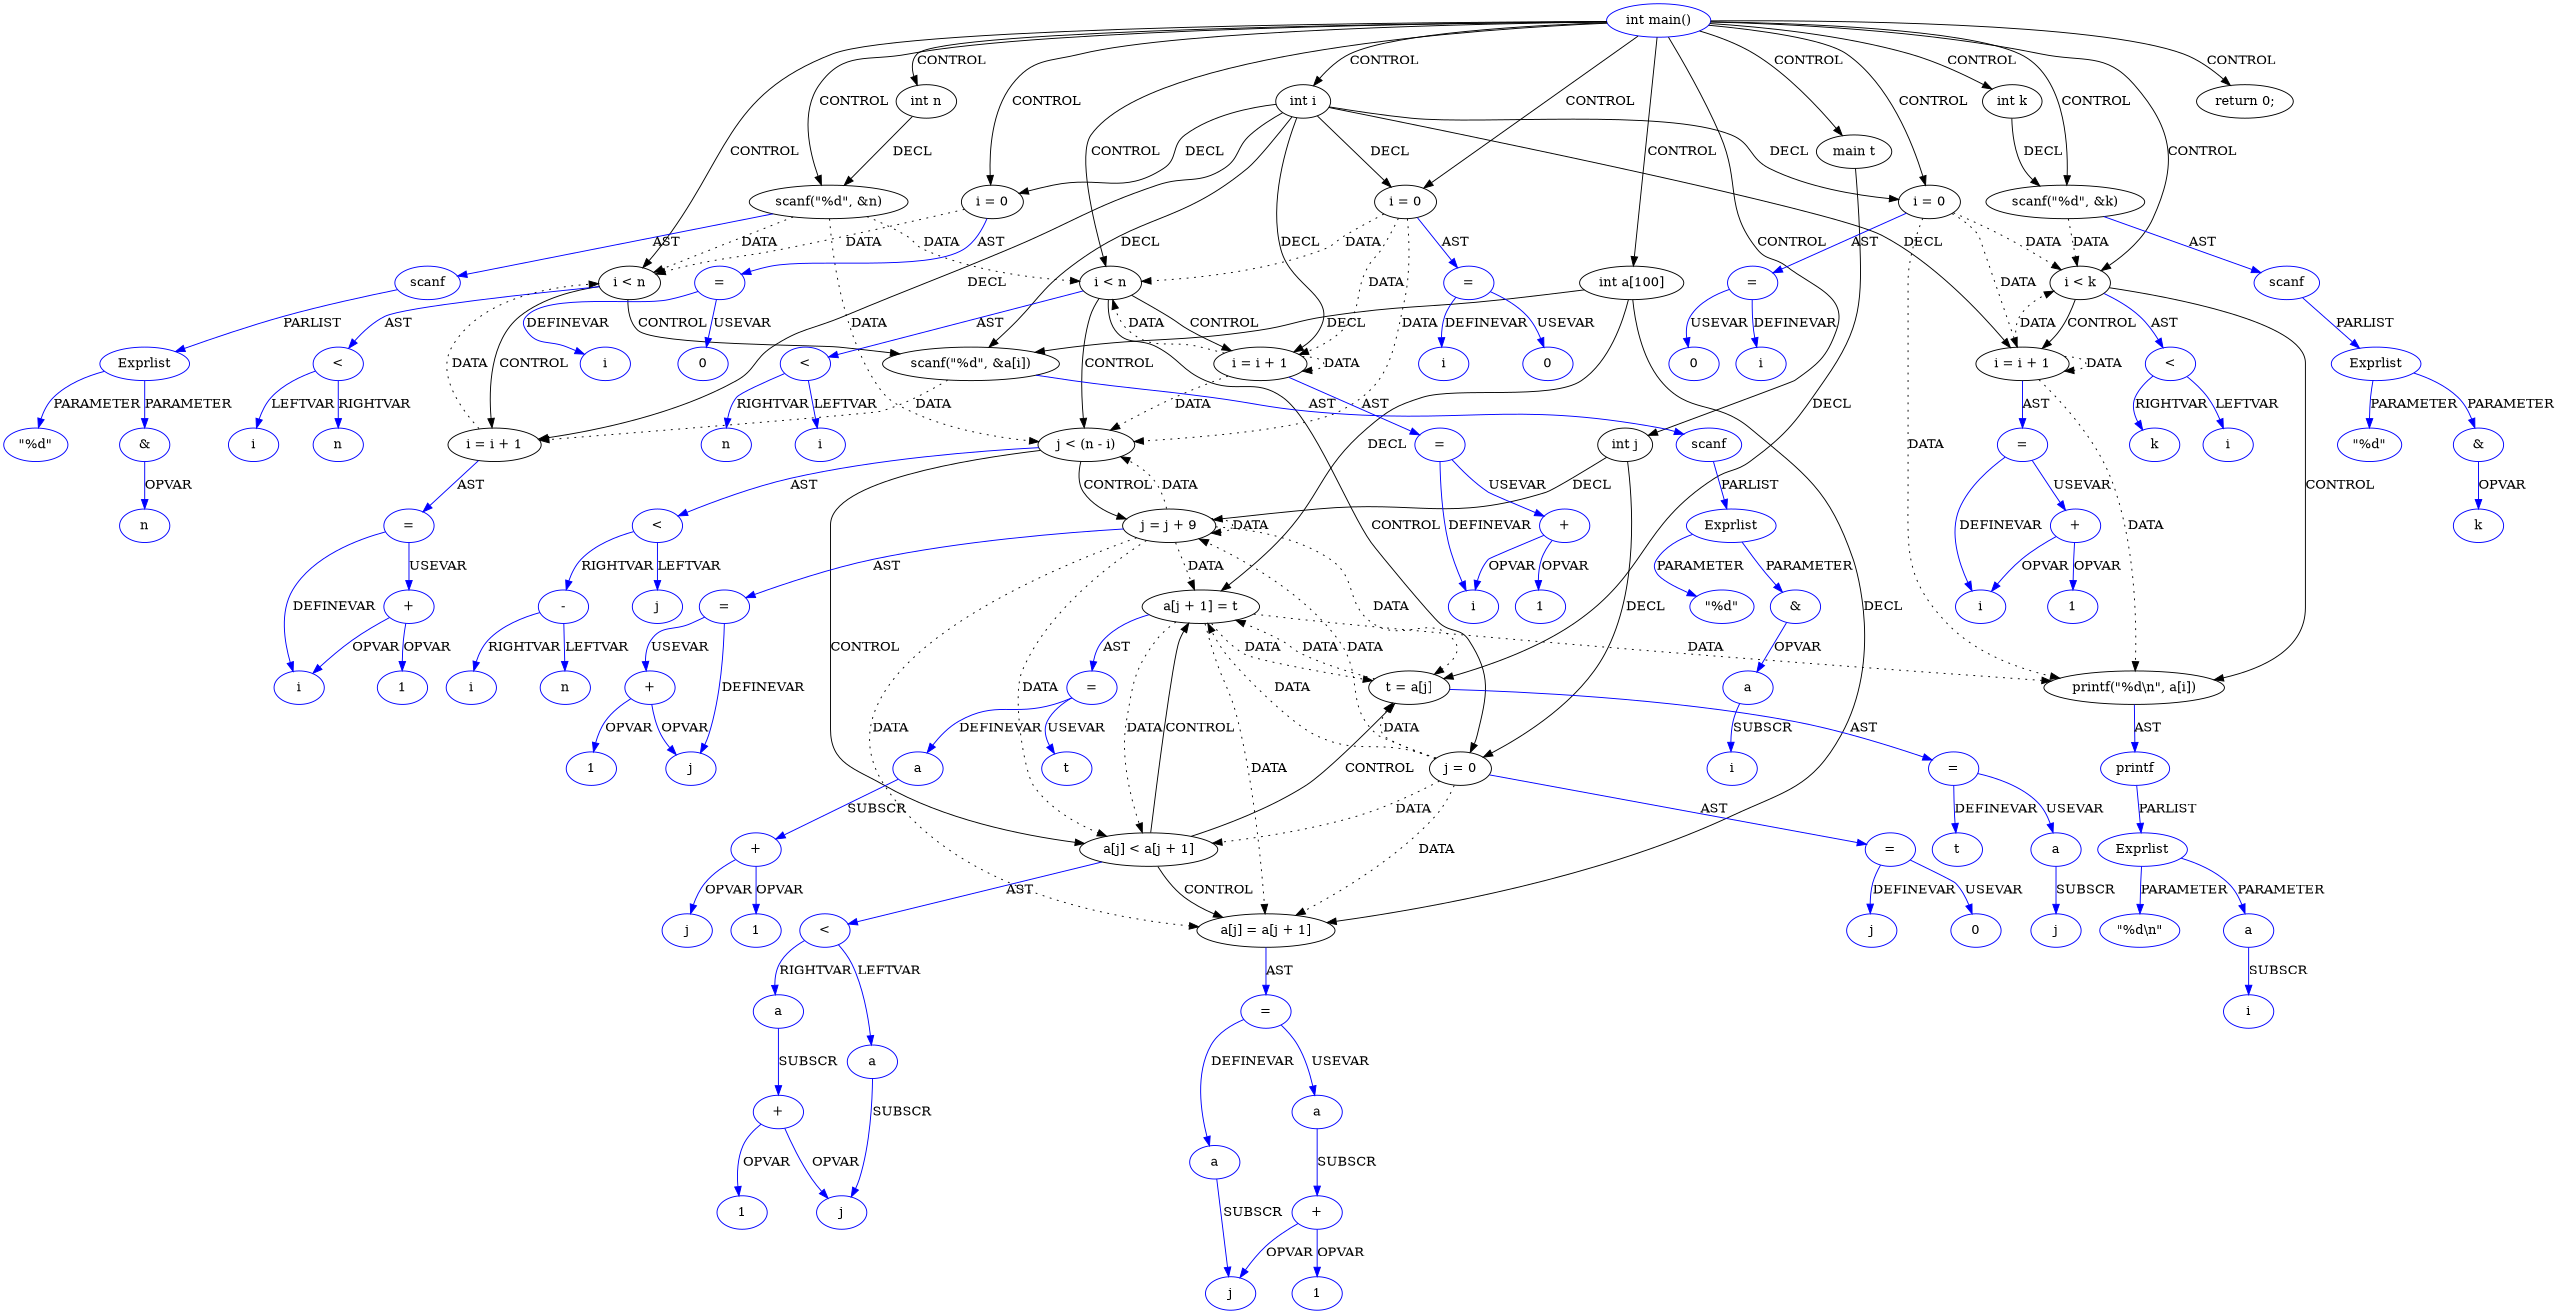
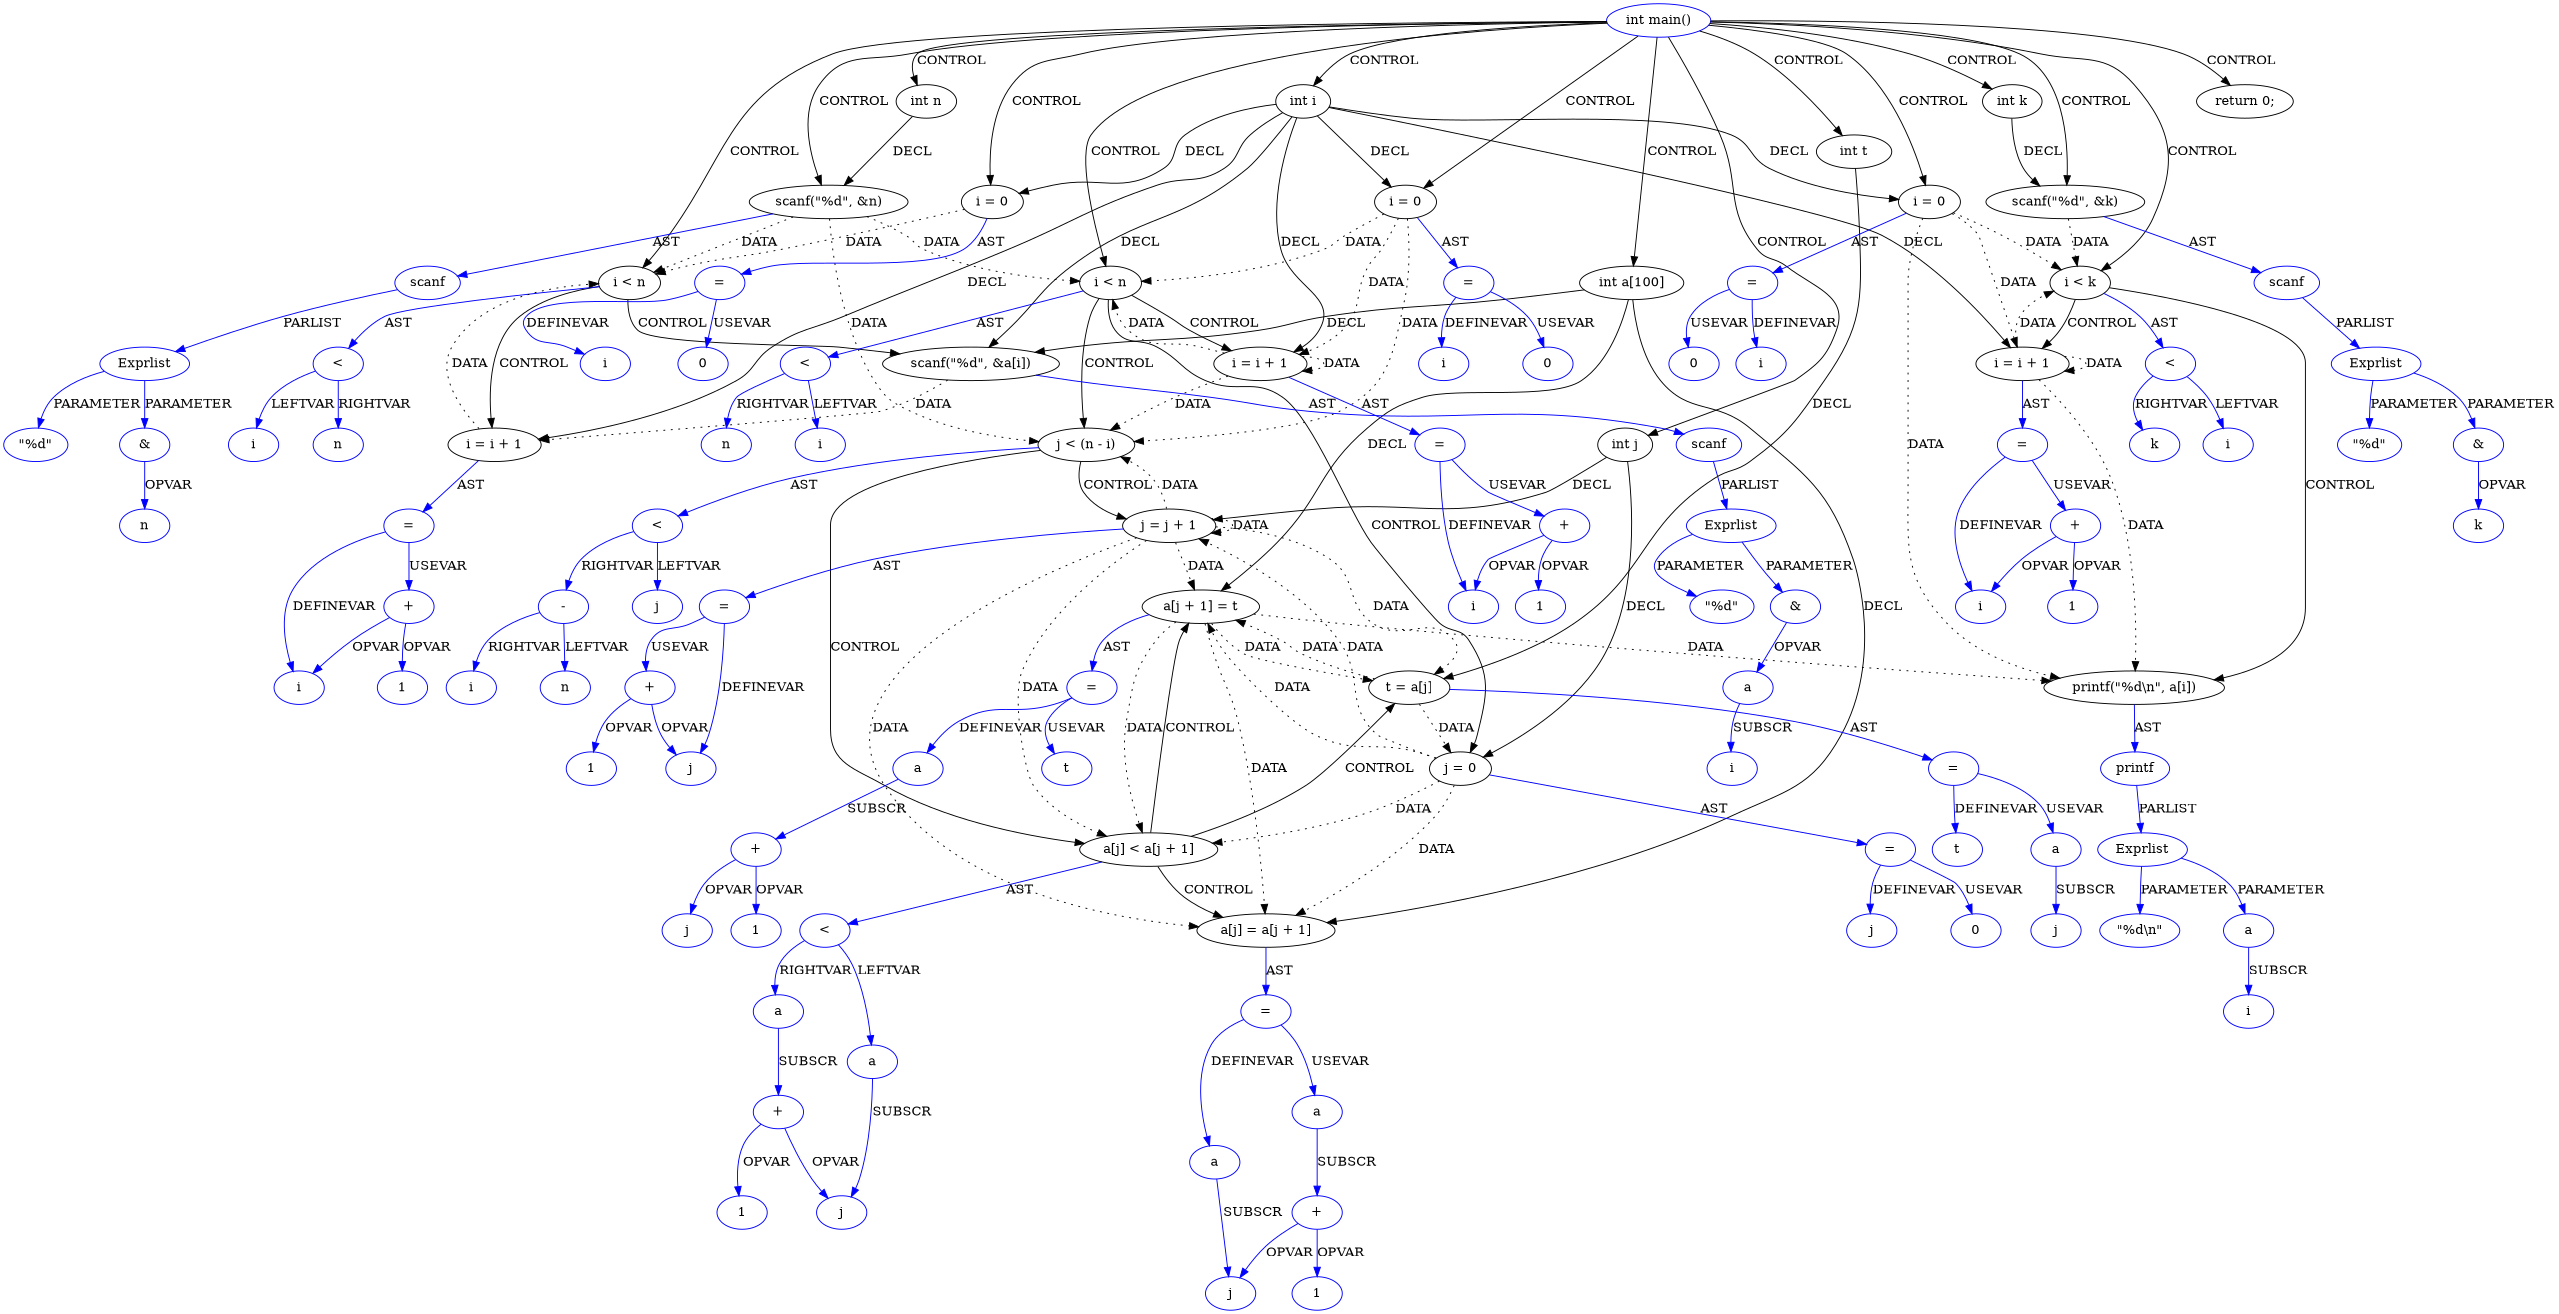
  digraph {
    node [color=blue coord=17 type=VAR]
    edge [color=blue]
    n1 [coord=2 label="int main()" type=CONTROL]
    n2 [coord=4 label="int n" type=DECL varname=n vartype=int color=""]
    n3 [coord=4 label="int k" type=DECL varname=k vartype=int color=""]
    n4 [coord=5 label="int i" type=DECL varname=i vartype=int color=""]
    n5 [coord=6 label="scanf(\"%d\", &n)" type=CALL color=""]
    n6 [coord=7 label="int a[100]" type=DECL varname=a vartype="int[]" color=""]
    n7 [coord=8 label="i = 0" type=ASSIGN color=""]
    n8 [coord=8 label="i < n" type=CONTROL color=""]
    n9 [coord=10 label="scanf(\"%d\", &k)" type=CALL color=""]
    n10 [coord=11 label="int j" type=DECL varname=j vartype=int color=""]
-   n11 [coord=11 label="main t" type=DECL varname=t vartype=int color=""]
+   n11 [coord=11 label="int t" type=DECL varname=t vartype=int color=""]
    n12 [coord=12 label="i = 0" type=ASSIGN color=""]
    n13 [coord=12 label="i < n" type=CONTROL color=""]
    n14 [coord=20 label="i = 0" type=ASSIGN color=""]
    n15 [coord=20 label="i < k" type=CONTROL color=""]
    n16 [coord=24 label="return 0;" type=RETURN color=""]
    n17 [coord=9 label="scanf(\"%d\", &a[i])" type=CALL color=""]
    n18 [coord=8 label="i = i + 1" type=ASSIGN color=""]
    n19 [coord=12 label="i = i + 1" type=ASSIGN color=""]
    n20 [coord=20 label="i = i + 1" type=ASSIGN color=""]
    n21 [coord=6 label=scanf type=FUNCNAME]
    n22 [coord=14 label="j < (n - i)" type=CONTROL color=""]
    n23 [label="a[j] = a[j + 1]" type=ASSIGN color=""]
    n24 [label="a[j + 1] = t" type=ASSIGN color=""]
    n25 [coord=8 label="=" type=ASSIGNOP]
    n26 [coord=8 label="<" type=OP]
    n27 [coord=10 label=scanf type=FUNCNAME]
    n28 [coord=14 label="j = 0" type=ASSIGN color=""]
-   n29 [coord=14 label="j = j + 9" type=ASSIGN color=""]
+   n29 [coord=14 label="j = j + 1" type=ASSIGN color=""]
    n30 [label="t = a[j]" type=ASSIGN color=""]
    n31 [coord=12 label="=" type=ASSIGNOP]
    n32 [coord=12 label="<" type=OP]
    n33 [coord=22 label="printf(\"%d\\n\", a[i])" type=CALL color=""]
    n34 [coord=20 label="=" type=ASSIGNOP]
    n35 [coord=20 label="<" type=OP]
    n36 [coord=9 label=scanf type=FUNCNAME]
    n37 [coord=8 label="=" type=ASSIGNOP]
    n38 [coord=12 label="=" type=ASSIGNOP]
    n39 [coord=20 label="=" type=ASSIGNOP]
    n40 [coord=6 label=Exprlist type=EXPRS]
    n41 [coord=16 label="a[j] < a[j + 1]" type=CONTROL color=""]
    n42 [coord=14 label="<" type=OP]
    n43 [coord=6 label="\"%d\"" type=CONST]
    n44 [coord=6 label="&" type=OP]
    n45 [coord=6 label=n]
    n46 [label="=" type=ASSIGNOP]
    n47 [label="=" type=ASSIGNOP]
    n48 [coord=8 label=i]
    n49 [coord=8 label=0 type=CONST]
    n50 [coord=8 label=i]
    n51 [coord=8 label=n]
    n52 [coord=9 label=Exprlist type=EXPRS]
    n53 [coord=9 label="\"%d\"" type=CONST]
    n54 [coord=9 label="&" type=OP]
    n55 [coord=9 label=a type=ARRVAR]
    n56 [coord=9 label=i]
    n57 [coord=8 label=i]
    n58 [coord=8 label="+" type=OP]
    n59 [coord=8 label=1 type=CONST]
    n60 [coord=10 label=Exprlist type=EXPRS]
    n61 [coord=10 label="\"%d\"" type=CONST]
    n62 [coord=10 label="&" type=OP]
    n63 [coord=10 label=k]
    n64 [coord=14 label="=" type=ASSIGNOP]
    n65 [coord=14 label="=" type=ASSIGNOP]
    n66 [label="=" type=ASSIGNOP]
    n67 [coord=12 label=i]
    n68 [coord=12 label=0 type=CONST]
    n69 [coord=12 label=i]
    n70 [coord=12 label=n]
    n71 [coord=14 label=j]
    n72 [coord=14 label=0 type=CONST]
    n73 [coord=16 label="<" type=OP]
    n74 [coord=14 label=j]
    n75 [coord=14 label="-" type=OP]
    n76 [coord=16 label=a type=ARRVAR]
    n77 [coord=16 label=a type=ARRVAR]
    n78 [label=t]
    n79 [label=a type=ARRVAR]
    n80 [label=j]
    n81 [label=a type=ARRVAR]
    n82 [label=a type=ARRVAR]
    n83 [label=j]
    n84 [label="+" type=OP]
    n85 [label=1 type=CONST]
    n86 [label=a type=ARRVAR]
    n87 [label=t]
    n88 [coord=22 label=printf type=FUNCNAME]
    n89 [label="+" type=OP]
    n90 [label=j]
    n91 [label=1 type=CONST]
    n92 [coord=16 label=j]
    n93 [coord=16 label="+" type=OP]
    n94 [coord=16 label=1 type=CONST]
    n95 [coord=14 label=j]
    n96 [coord=14 label="+" type=OP]
    n97 [coord=14 label=1 type=CONST]
    n98 [coord=14 label=n]
    n99 [coord=14 label=i]
    n100 [coord=12 label=i]
    n101 [coord=12 label="+" type=OP]
    n102 [coord=12 label=1 type=CONST]
    n103 [coord=20 label=i]
    n104 [coord=20 label=0 type=CONST]
    n105 [coord=20 label=i]
    n106 [coord=20 label=k]
    n107 [coord=22 label=Exprlist type=EXPRS]
    n108 [coord=22 label="\"%d\\n\"" type=CONST]
    n109 [coord=22 label=a type=ARRVAR]
    n110 [coord=22 label=i]
    n111 [coord=20 label=i]
    n112 [coord=20 label="+" type=OP]
    n113 [coord=20 label=1 type=CONST]
    n1 -> n2 [label=CONTROL color=""]
    n1 -> n3 [label=CONTROL color=""]
    n1 -> n4 [label=CONTROL color=""]
    n1 -> n5 [label=CONTROL color=""]
    n1 -> n6 [label=CONTROL color=""]
    n1 -> n7 [label=CONTROL color=""]
    n1 -> n8 [label=CONTROL color=""]
    n1 -> n9 [label=CONTROL color=""]
    n1 -> n10 [label=CONTROL color=""]
    n1 -> n11 [label=CONTROL color=""]
    n1 -> n12 [label=CONTROL color=""]
    n1 -> n13 [label=CONTROL color=""]
    n1 -> n14 [label=CONTROL color=""]
    n1 -> n15 [label=CONTROL color=""]
    n1 -> n16 [label=CONTROL color=""]
    n2 -> n5 [label=DECL color=""]
    n3 -> n9 [label=DECL color=""]
    n4 -> n7 [label=DECL color=""]
    n4 -> n12 [label=DECL color=""]
    n4 -> n14 [label=DECL color=""]
    n4 -> n17 [label=DECL color=""]
    n4 -> n18 [label=DECL color=""]
    n4 -> n19 [label=DECL color=""]
    n4 -> n20 [label=DECL color=""]
    n5 -> n8 [label=DATA style=dotted color=""]
    n5 -> n13 [label=DATA style=dotted color=""]
    n5 -> n21 [label=AST]
    n5 -> n22 [label=DATA style=dotted color=""]
    n6 -> n17 [label=DECL color=""]
    n6 -> n23 [label=DECL color=""]
    n6 -> n24 [label=DECL color=""]
    n7 -> n8 [label=DATA style=dotted color=""]
    n7 -> n25 [label=AST]
    n8 -> n17 [label=CONTROL color=""]
    n8 -> n18 [label=CONTROL color=""]
    n8 -> n26 [label=AST]
    n9 -> n15 [label=DATA style=dotted color=""]
    n9 -> n27 [label=AST]
    n10 -> n28 [label=DECL color=""]
    n10 -> n29 [label=DECL color=""]
    n11 -> n30 [label=DECL color=""]
    n12 -> n13 [label=DATA style=dotted color=""]
    n12 -> n19 [label=DATA style=dotted color=""]
    n12 -> n22 [label=DATA style=dotted color=""]
    n12 -> n31 [label=AST]
    n13 -> n19 [label=CONTROL color=""]
    n13 -> n22 [label=CONTROL color=""]
    n13 -> n28 [label=CONTROL color=""]
    n13 -> n32 [label=AST]
    n14 -> n15 [label=DATA style=dotted color=""]
    n14 -> n20 [label=DATA style=dotted color=""]
    n14 -> n33 [label=DATA style=dotted color=""]
    n14 -> n34 [label=AST]
    n15 -> n20 [label=CONTROL color=""]
    n15 -> n33 [label=CONTROL color=""]
    n15 -> n35 [label=AST]
    n17 -> n18 [label=DATA style=dotted color=""]
    n17 -> n36 [label=AST]
    n18 -> n8 [label=DATA style=dotted color=""]
    n18 -> n37 [label=AST]
    n19 -> n13 [label=DATA style=dotted color=""]
    n19 -> n19 [label=DATA style=dotted color=""]
    n19 -> n22 [label=DATA style=dotted color=""]
    n19 -> n38 [label=AST]
    n20 -> n15 [label=DATA style=dotted color=""]
    n20 -> n20 [label=DATA style=dotted color=""]
    n20 -> n33 [label=DATA style=dotted color=""]
    n20 -> n39 [label=AST]
    n21 -> n40 [label=PARLIST]
    n22 -> n29 [label=CONTROL color=""]
    n22 -> n41 [label=CONTROL color=""]
    n22 -> n42 [label=AST]
    n23 -> n46 [label=AST]
    n24 -> n23 [label=DATA style=dotted color=""]
    n24 -> n30 [label=DATA style=dotted color=""]
    n24 -> n33 [label=DATA style=dotted color=""]
    n24 -> n41 [label=DATA style=dotted color=""]
    n24 -> n47 [label=AST]
    n25 -> n48 [label=DEFINEVAR]
    n25 -> n49 [label=USEVAR]
    n26 -> n50 [label=LEFTVAR]
    n26 -> n51 [label=RIGHTVAR]
    n27 -> n60 [label=PARLIST]
    n28 -> n23 [label=DATA style=dotted color=""]
    n28 -> n24 [label=DATA style=dotted color=""]
    n28 -> n29 [label=DATA style=dotted color=""]
-   n28 -> n30 [label=DATA style=dotted color=""]
+   n30 -> n28 [label=DATA style=dotted color=""]
    n28 -> n41 [label=DATA style=dotted color=""]
    n28 -> n64 [label=AST]
    n29 -> n22 [label=DATA style=dotted color=""]
    n29 -> n23 [label=DATA style=dotted color=""]
    n29 -> n24 [label=DATA style=dotted color=""]
    n29 -> n29 [label=DATA style=dotted color=""]
    n29 -> n30 [label=DATA style=dotted color=""]
    n29 -> n41 [label=DATA style=dotted color=""]
    n29 -> n65 [label=AST]
    n30 -> n24 [label=DATA style=dotted color=""]
    n30 -> n66 [label=AST]
    n31 -> n67 [label=DEFINEVAR]
    n31 -> n68 [label=USEVAR]
    n32 -> n69 [label=LEFTVAR]
    n32 -> n70 [label=RIGHTVAR]
    n33 -> n88 [label=AST]
    n34 -> n103 [label=DEFINEVAR]
    n34 -> n104 [label=USEVAR]
    n35 -> n105 [label=LEFTVAR]
    n35 -> n106 [label=RIGHTVAR]
    n36 -> n52 [label=PARLIST]
    n37 -> n57 [label=DEFINEVAR]
    n37 -> n58 [label=USEVAR]
    n38 -> n100 [label=DEFINEVAR]
    n38 -> n101 [label=USEVAR]
    n39 -> n111 [label=DEFINEVAR]
    n39 -> n112 [label=USEVAR]
    n40 -> n43 [label=PARAMETER]
    n40 -> n44 [label=PARAMETER]
    n41 -> n23 [label=CONTROL color=""]
    n41 -> n24 [label=CONTROL color=""]
    n41 -> n30 [label=CONTROL color=""]
    n41 -> n73 [label=AST]
    n42 -> n74 [label=LEFTVAR]
    n42 -> n75 [label=RIGHTVAR]
    n44 -> n45 [label=OPVAR]
    n46 -> n81 [label=DEFINEVAR]
    n46 -> n82 [label=USEVAR]
    n47 -> n86 [label=DEFINEVAR]
    n47 -> n87 [label=USEVAR]
    n52 -> n53 [label=PARAMETER]
    n52 -> n54 [label=PARAMETER]
    n54 -> n55 [label=OPVAR]
    n55 -> n56 [label=SUBSCR]
    n58 -> n57 [label=OPVAR]
    n58 -> n59 [label=OPVAR]
    n60 -> n61 [label=PARAMETER]
    n60 -> n62 [label=PARAMETER]
    n62 -> n63 [label=OPVAR]
    n64 -> n71 [label=DEFINEVAR]
    n64 -> n72 [label=USEVAR]
    n65 -> n95 [label=DEFINEVAR]
    n65 -> n96 [label=USEVAR]
    n66 -> n78 [label=DEFINEVAR]
    n66 -> n79 [label=USEVAR]
    n73 -> n76 [label=LEFTVAR]
    n73 -> n77 [label=RIGHTVAR]
    n75 -> n98 [label=LEFTVAR]
    n75 -> n99 [label=RIGHTVAR]
    n76 -> n92 [label=SUBSCR]
    n77 -> n93 [label=SUBSCR]
    n79 -> n80 [label=SUBSCR]
    n81 -> n83 [label=SUBSCR]
    n82 -> n84 [label=SUBSCR]
    n84 -> n83 [label=OPVAR]
    n84 -> n85 [label=OPVAR]
    n86 -> n89 [label=SUBSCR]
    n88 -> n107 [label=PARLIST]
    n89 -> n90 [label=OPVAR]
    n89 -> n91 [label=OPVAR]
    n93 -> n92 [label=OPVAR]
    n93 -> n94 [label=OPVAR]
    n96 -> n95 [label=OPVAR]
    n96 -> n97 [label=OPVAR]
    n101 -> n100 [label=OPVAR]
    n101 -> n102 [label=OPVAR]
    n107 -> n108 [label=PARAMETER]
    n107 -> n109 [label=PARAMETER]
    n109 -> n110 [label=SUBSCR]
    n112 -> n111 [label=OPVAR]
    n112 -> n113 [label=OPVAR]
  }
